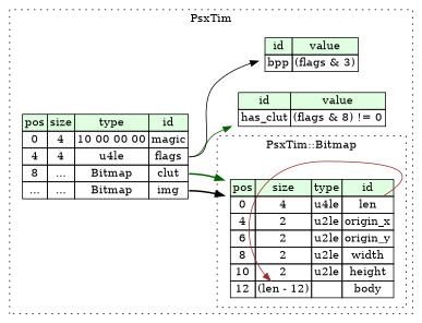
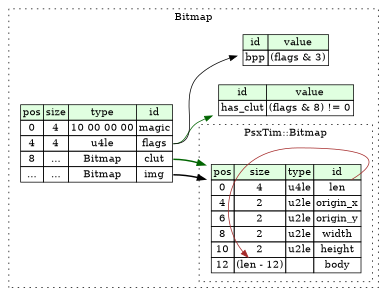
  digraph {
    rankdir=LR
    node [shape=plaintext]
    edge [color=darkgreen tailport=flags_type]
    n1 [label=<<TABLE BORDER="0" CELLBORDER="1" CELLSPACING="0"> 				<TR><TD BGCOLOR="#E0FFE0">pos</TD><TD BGCOLOR="#E0FFE0">size</TD><TD BGCOLOR="#E0FFE0">type</TD><TD BGCOLOR="#E0FFE0">id</TD></TR> 				<TR><TD PORT="len_pos">0</TD><TD PORT="len_size">4</TD><TD>u4le</TD><TD PORT="len_type">len</TD></TR> 				<TR><TD PORT="origin_x_pos">4</TD><TD PORT="origin_x_size">2</TD><TD>u2le</TD><TD PORT="origin_x_type">origin_x</TD></TR> 				<TR><TD PORT="origin_y_pos">6</TD><TD PORT="origin_y_size">2</TD><TD>u2le</TD><TD PORT="origin_y_type">origin_y</TD></TR> 				<TR><TD PORT="width_pos">8</TD><TD PORT="width_size">2</TD><TD>u2le</TD><TD PORT="width_type">width</TD></TR> 				<TR><TD PORT="height_pos">10</TD><TD PORT="height_size">2</TD><TD>u2le</TD><TD PORT="height_type">height</TD></TR> 				<TR><TD PORT="body_pos">12</TD><TD PORT="body_size">(len - 12)</TD><TD></TD><TD PORT="body_type">body</TD></TR> 			</TABLE>>]
    n2 [label=<<TABLE BORDER="0" CELLBORDER="1" CELLSPACING="0"> 			<TR><TD BGCOLOR="#E0FFE0">pos</TD><TD BGCOLOR="#E0FFE0">size</TD><TD BGCOLOR="#E0FFE0">type</TD><TD BGCOLOR="#E0FFE0">id</TD></TR> 			<TR><TD PORT="magic_pos">0</TD><TD PORT="magic_size">4</TD><TD>10 00 00 00</TD><TD PORT="magic_type">magic</TD></TR> 			<TR><TD PORT="flags_pos">4</TD><TD PORT="flags_size">4</TD><TD>u4le</TD><TD PORT="flags_type">flags</TD></TR> 			<TR><TD PORT="clut_pos">8</TD><TD PORT="clut_size">...</TD><TD>Bitmap</TD><TD PORT="clut_type">clut</TD></TR> 			<TR><TD PORT="img_pos">...</TD><TD PORT="img_size">...</TD><TD>Bitmap</TD><TD PORT="img_type">img</TD></TR> 		</TABLE>>]
    n3 [label=<<TABLE BORDER="0" CELLBORDER="1" CELLSPACING="0"> 			<TR><TD BGCOLOR="#E0FFE0">id</TD><TD BGCOLOR="#E0FFE0">value</TD></TR> 			<TR><TD>has_clut</TD><TD>(flags &amp; 8) != 0</TD></TR> 		</TABLE>>]
    n4 [label=<<TABLE BORDER="0" CELLBORDER="1" CELLSPACING="0"> 			<TR><TD BGCOLOR="#E0FFE0">id</TD><TD BGCOLOR="#E0FFE0">value</TD></TR> 			<TR><TD>bpp</TD><TD>(flags &amp; 3)</TD></TR> 		</TABLE>>]
    subgraph cluster_1 {
-     label=PsxTim
+     label=Bitmap
      style=dotted
      n2
      n3
      n4
      subgraph cluster_2 {
        label="PsxTim::Bitmap"
        style=dotted
        n1
      }
    }
    n1 -> n1 [color=brown headport=body_size tailport=len_type]
    n2 -> n1 [style=bold tailport=clut_type]
    n2 -> n1 [style=bold tailport=img_type color=black]
    n2 -> n3
    n2 -> n4 [color=black]
  }
